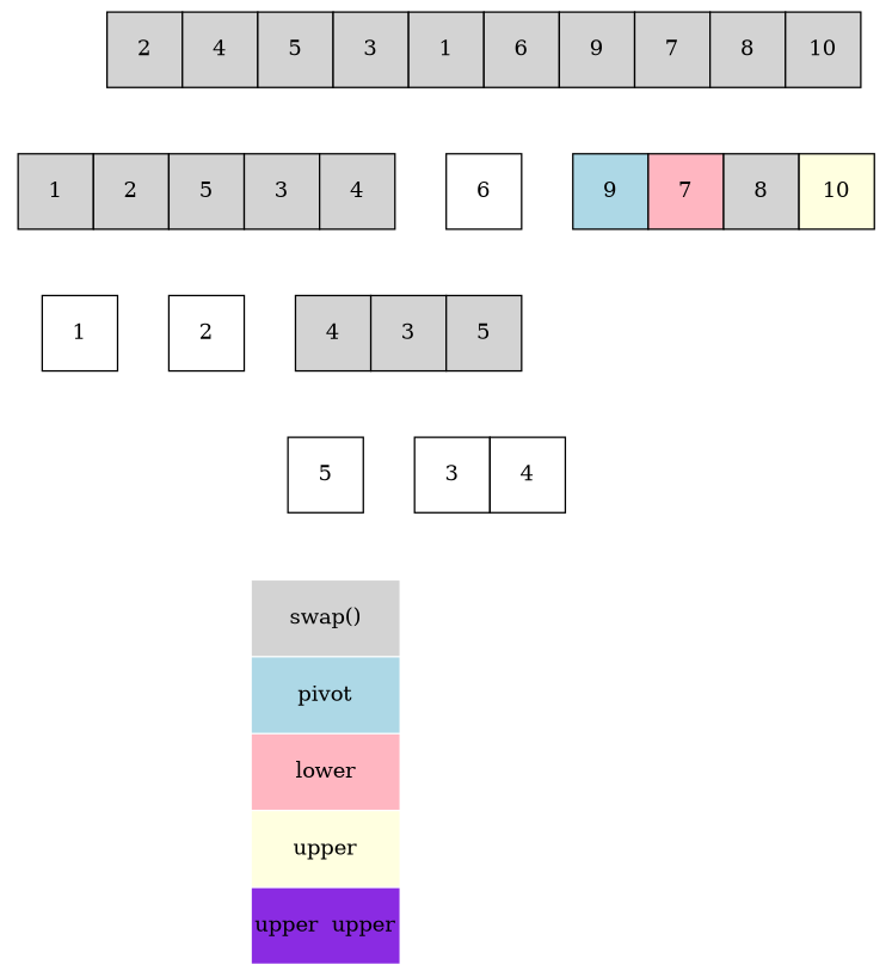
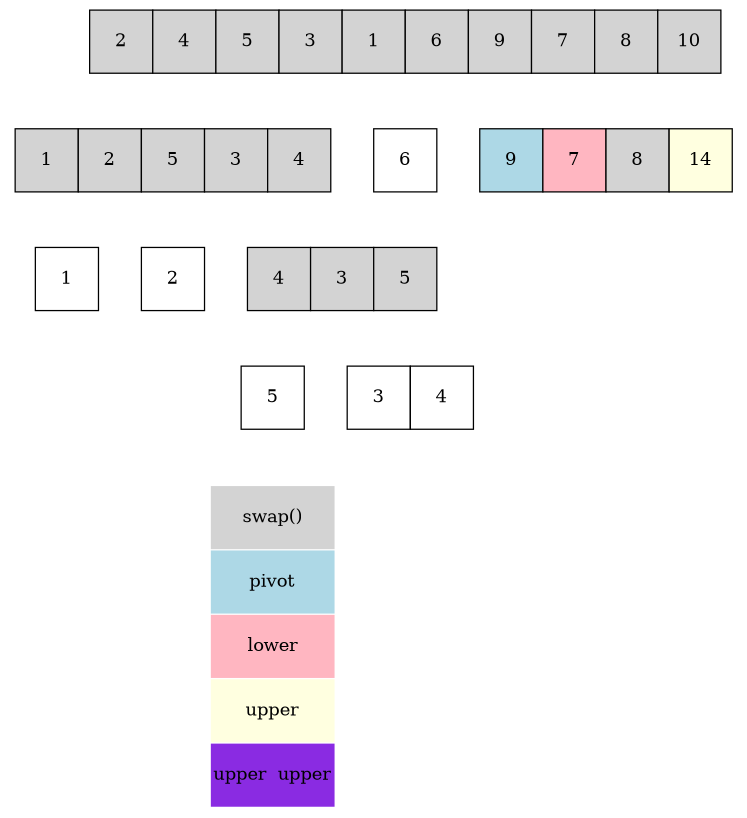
  digraph {
    node [shape=none]
    edge [style=invis]
    n1 [label=<<table border="0" cellspacing="0">             <tr>             <td port="arr0" width="50" height="50" bgcolor="lightgray" border="1">2</td>             <td port="arr1" width="50" height="50" bgcolor="lightgray" border="1">4</td>             <td port="arr2" width="50" height="50" bgcolor="lightgray" border="1">5</td>             <td port="arr3" width="50" height="50" bgcolor="lightgray" border="1">3</td>             <td port="arr4" width="50" height="50" bgcolor="lightgray" border="1">1</td>             <td port="arr5" width="50" height="50" bgcolor="lightgray" border="1">6</td>             <td port="arr6" width="50" height="50" bgcolor="lightgray" border="1">9</td>             <td port="arr7" width="50" height="50" bgcolor="lightgray" border="1">7</td>             <td port="arr8" width="50" height="50" bgcolor="lightgray" border="1">8</td>             <td port="arr9" width="50" height="50" bgcolor="lightgray" border="1">10</td>             </tr>             </table>>]
    n2 [label=<<table border="0" cellspacing="0">             <tr>             <td port="arr0" width="50" height="50" bgcolor="lightgray" border="1">1</td>             <td port="arr1" width="50" height="50" bgcolor="lightgray" border="1">2</td>             <td port="arr2" width="50" height="50" bgcolor="lightgray" border="1">5</td>             <td port="arr3" width="50" height="50" bgcolor="lightgray" border="1">3</td>             <td port="arr4" width="50" height="50" bgcolor="lightgray" border="1">4</td>             </tr>             </table>>]
    n3 [label=<<table border="0" cellspacing="0">             <tr>             <td port="arr5" width="50" height="50" border="1">6</td>             </tr>             </table>>]
-   n4 [label=<<table border="0" cellspacing="0">             <tr>             <td port="arr6" width="50" height="50" bgcolor="lightblue" border="1">9</td>             <td port="arr7" width="50" height="50" bgcolor="lightpink" border="1">7</td>             <td port="arr8" width="50" height="50" bgcolor="lightgray" border="1">8</td>             <td port="arr9" width="50" height="50" bgcolor="lightyellow" border="1">10</td>             </tr>             </table>>]
+   n4 [label=<<table border="0" cellspacing="0">             <tr>             <td port="arr6" width="50" height="50" bgcolor="lightblue" border="1">9</td>             <td port="arr7" width="50" height="50" bgcolor="lightpink" border="1">7</td>             <td port="arr8" width="50" height="50" bgcolor="lightgray" border="1">8</td>             <td port="arr9" width="50" height="50" bgcolor="lightyellow" border="1">14</td>             </tr>             </table>>]
    n5 [label=<<table border="0" cellspacing="1">             <tr><td port="code1" height="50" bgcolor="lightgray">swap()</td></tr>             <tr><td port="code2" height="50" bgcolor="lightblue">pivot</td></tr>             <tr><td port="code3" height="50" bgcolor="lightpink">lower</td></tr>             <tr><td port="code4" height="50" bgcolor="lightyellow">upper</td></tr>             <tr><td port="code5" height="50" bgcolor="blueviolet">upper  upper</td></tr>             </table>>]
    n6 [label=<<table border="0" cellspacing="0">             <tr>             <td port="arr4" width="50" height="50" border="1">5</td>             </tr>             </table>>]
    n7 [label=<<table border="0" cellspacing="0">             <tr>             <td port="arr0" width="50" height="50" border="1">1</td>             </tr>             </table>>]
    n8 [label=<<table border="0" cellspacing="0">             <tr>             <td port="arr1" width="50" height="50" border="1">2</td>             </tr>             </table>>]
    n9 [label=<<table border="0" cellspacing="0">             <tr>             <td port="arr2" width="50" height="50" bgcolor="lightgray" border="1">4</td>             <td port="arr3" width="50" height="50" bgcolor="lightgray" border="1">3</td>             <td port="arr4" width="50" height="50" bgcolor="lightgray" border="1">5</td>             </tr>             </table>>]
    n10 [label=<<table border="0" cellspacing="0">             <tr>             <td port="arr2" width="50" height="50"  border="1">3</td>             <td port="arr3" width="50" height="50"  border="1">4</td>             </tr>             </table>>]
    subgraph sub_1 {
      peripheries=0
      n1
      n2
    }
    subgraph sub_2 {
      peripheries=0
      n1
      n3
    }
    subgraph sub_3 {
      peripheries=0
      n1
      n4
    }
    subgraph sub_4 {
      peripheries=0
      n5
      n6
    }
    subgraph sub_5 {
      peripheries=0
      n2
      n7
    }
    subgraph sub_6 {
      peripheries=0
      n2
      n8
    }
    subgraph sub_7 {
      peripheries=0
      n2
      n9
    }
    subgraph sub_8 {
      peripheries=0
      n9
      n10
    }
    subgraph sub_9 {
      peripheries=0
      n6
      n9
    }
    n1 -> n2
    n1 -> n3
    n1 -> n4
    n2 -> n7
    n2 -> n8
    n2 -> n9
    n6 -> n5
    n9 -> n6
    n9 -> n10
  }
